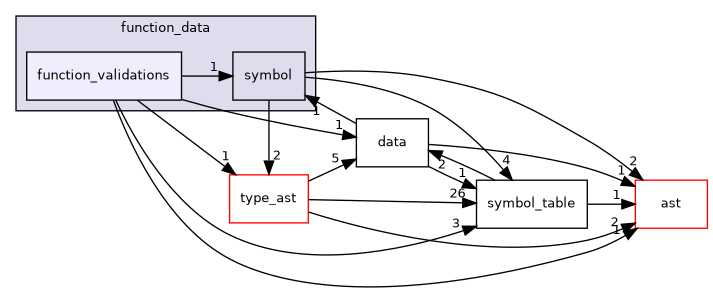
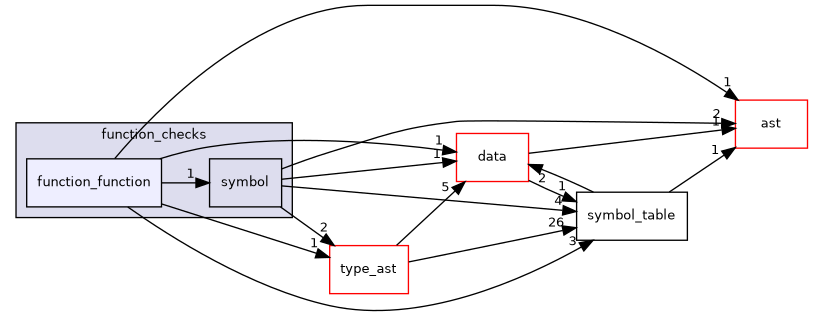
  digraph {
    compound=true
    rankdir=LR
    node [fontname=Helvetica fontsize=10 shape=box]
    edge [headlabel=1 labeldistance=1.5 labelfontname=Helvetica labelfontsize=10]
    n1 [label=symbol]
-   n2 [fillcolor="#eeeeff" label=function_validations pencolor=black style=filled]
+   n2 [fillcolor="#eeeeff" label=function_function pencolor=black style=filled]
    n3 [color=red label=ast]
    n4 [color=red fillcolor=white label=type_ast style=filled]
-   n5 [label=data]
+   n5 [label=data color=red]
    n6 [color=black fillcolor=white label=symbol_table style=filled]
    subgraph cluster_1 {
      bgcolor="#ddddee"
      fontname=Helvetica
      fontsize=10
-     label=function_data
+     label=function_checks
      pencolor=black
      n1
      n2
    }
    n1 -> n3 [headlabel=2]
    n1 -> n4 [headlabel=2]
-   n5 -> n1
+   n1 -> n5
    n1 -> n6 [headlabel=4]
    n2 -> n1
    n2 -> n3
    n2 -> n4
    n2 -> n5
    n2 -> n6 [headlabel=3]
-   n4 -> n3 [headlabel=2]
    n4 -> n5 [headlabel=5]
    n4 -> n6 [headlabel=26]
    n5 -> n3
    n5 -> n6
    n6 -> n3
    n6 -> n5 [headlabel=2]
  }
